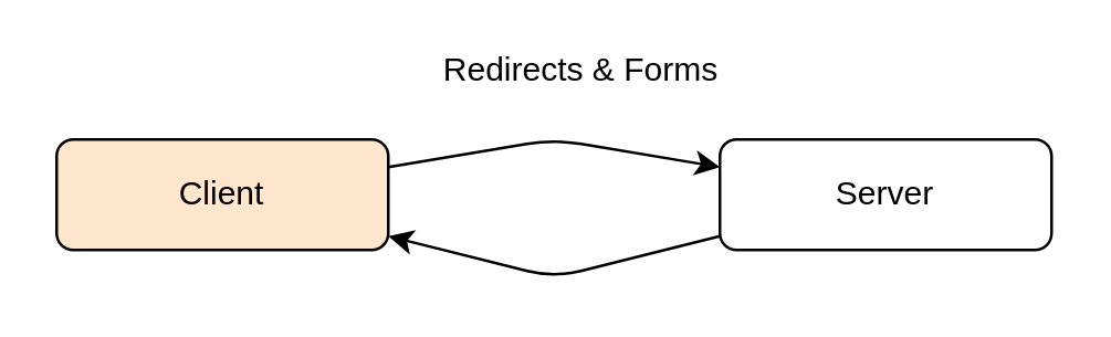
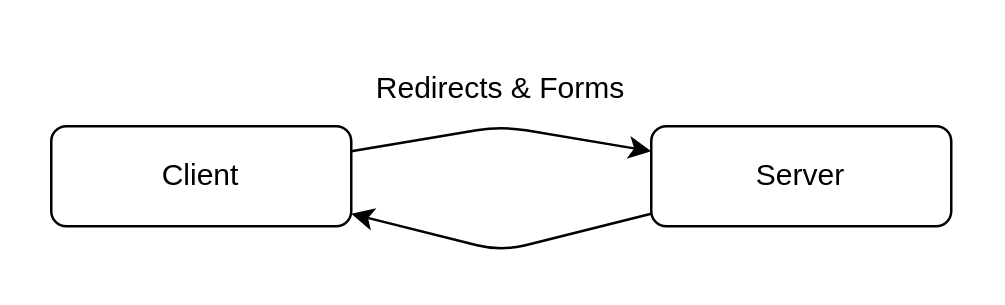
  <mxCell id="0" />
  <mxCell id="1" parent="0" />
- <mxCell id="2" value="Client" style="rounded=1;whiteSpace=wrap;html=1;fillColor=#ffe6cc;" parent="1" vertex="1"><mxGeometry x="20" y="50" width="120" height="40" as="geometry" /></mxCell>
+ <mxCell id="2" value="Client" style="rounded=1;whiteSpace=wrap;html=1;" parent="1" vertex="1"><mxGeometry x="20" y="50" width="120" height="40" as="geometry" /></mxCell>
  <mxCell id="3" value="Server" style="rounded=1;whiteSpace=wrap;html=1;" parent="1" vertex="1"><mxGeometry x="260" y="50" width="120" height="40" as="geometry" /></mxCell>
- <mxCell id="4" value="Redirects &amp;amp; Forms" style="text;html=1;strokeColor=none;fillColor=none;align=center;verticalAlign=middle;whiteSpace=wrap;rounded=0;" parent="1" vertex="1"><mxGeometry x="150" y="10" width="120" height="30" as="geometry" /></mxCell>
+ <mxCell id="4" value="Redirects &amp;amp; Forms" style="text;html=1;strokeColor=none;fillColor=none;align=center;verticalAlign=middle;whiteSpace=wrap;rounded=0;" parent="1" vertex="1"><mxGeometry x="140" y="20" width="120" height="30" as="geometry" /></mxCell>
  <mxCell id="5" value="" style="endArrow=classic;html=1;rounded=1;" edge="1" parent="1" source="3" target="2"><mxGeometry width="50" height="50" relative="1" as="geometry"><mxPoint x="220" y="150" as="sourcePoint" /><mxPoint x="270" y="100" as="targetPoint" /><Array as="points"><mxPoint x="200" y="100" /></Array></mxGeometry></mxCell>
  <mxCell id="6" value="" style="endArrow=classic;html=1;rounded=1;" edge="1" parent="1" source="2" target="3"><mxGeometry width="50" height="50" relative="1" as="geometry"><mxPoint x="220" y="150" as="sourcePoint" /><mxPoint x="270" y="100" as="targetPoint" /><Array as="points"><mxPoint x="200" y="50" /></Array></mxGeometry></mxCell>
